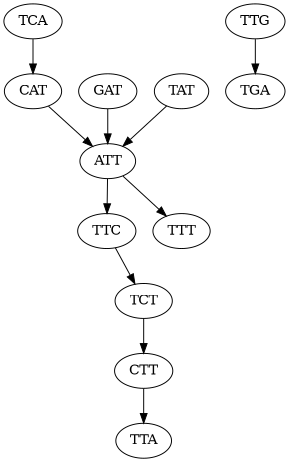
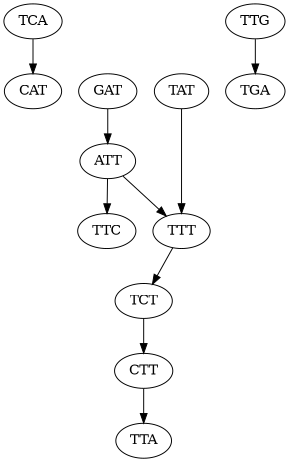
  digraph {
    ATT
    TTC
    TTT
    TCT
    TTG
    TGA
    TCA
    CAT
    CTT
    GAT
    TTA
    TAT
    ATT -> TTC
    ATT -> TTT
-   TTC -> TCT
+   TTT -> TCT
    TCT -> CTT
    TTG -> TGA
    TCA -> CAT
-   CAT -> ATT
    CTT -> TTA
    GAT -> ATT
-   TAT -> ATT
+   TAT -> TTT
  }
